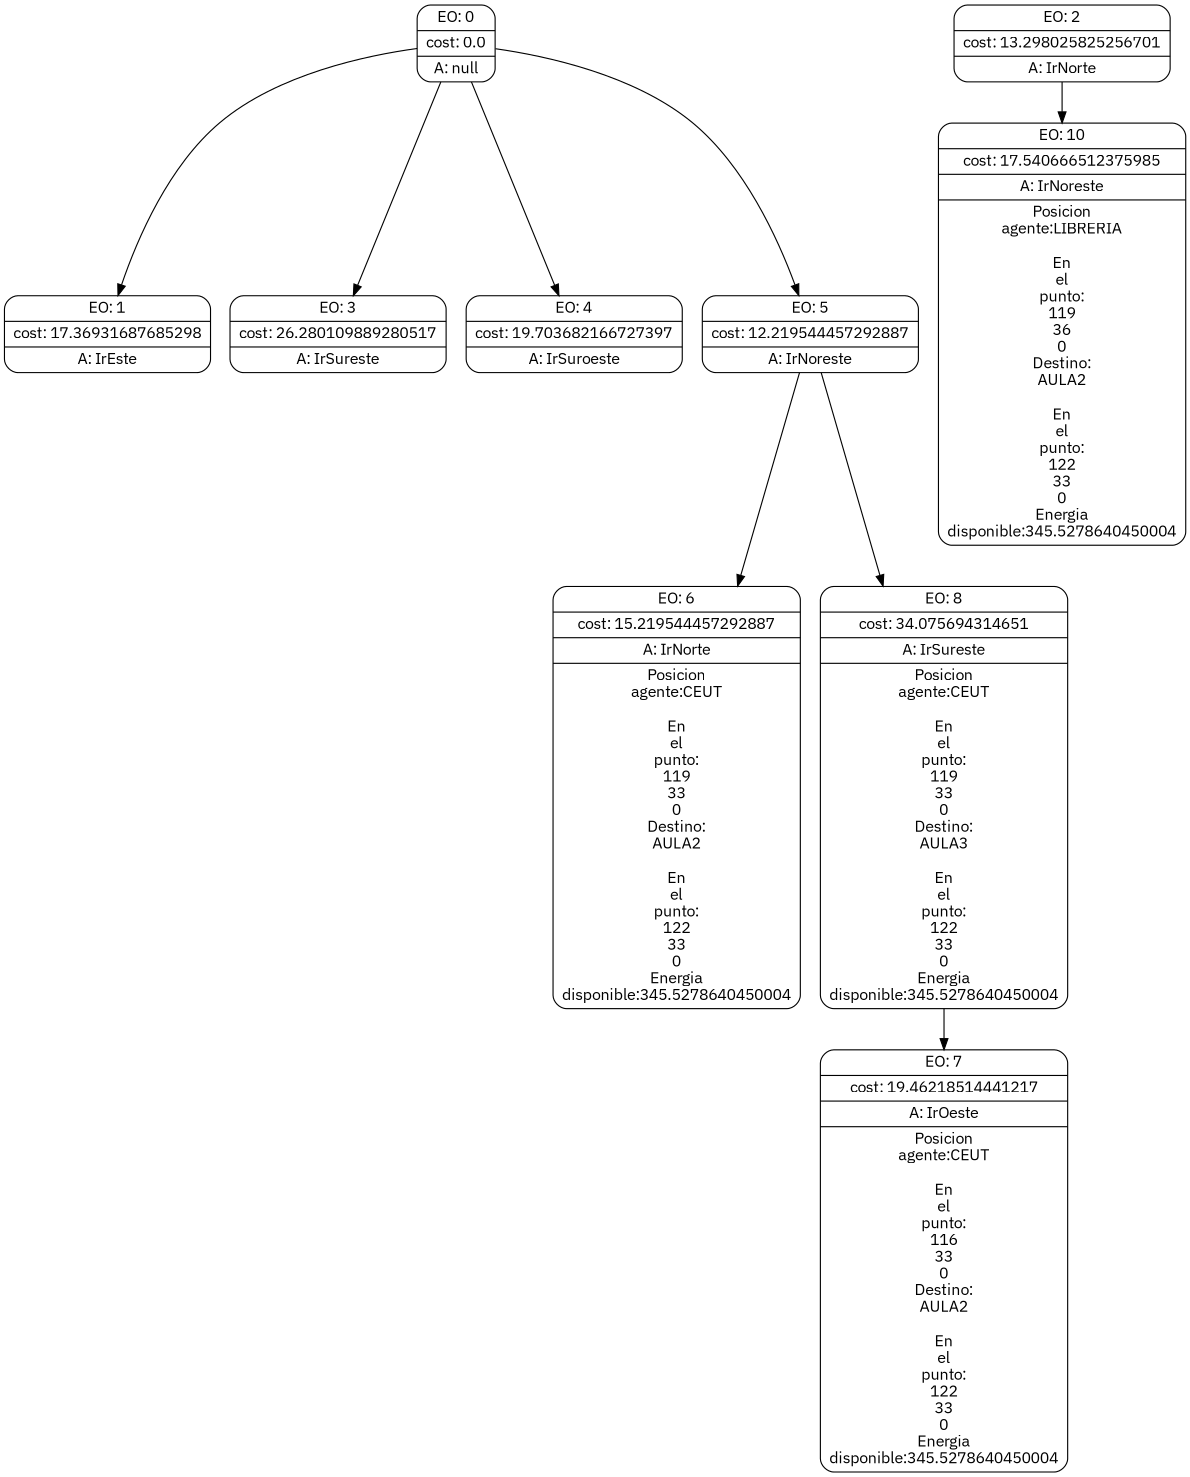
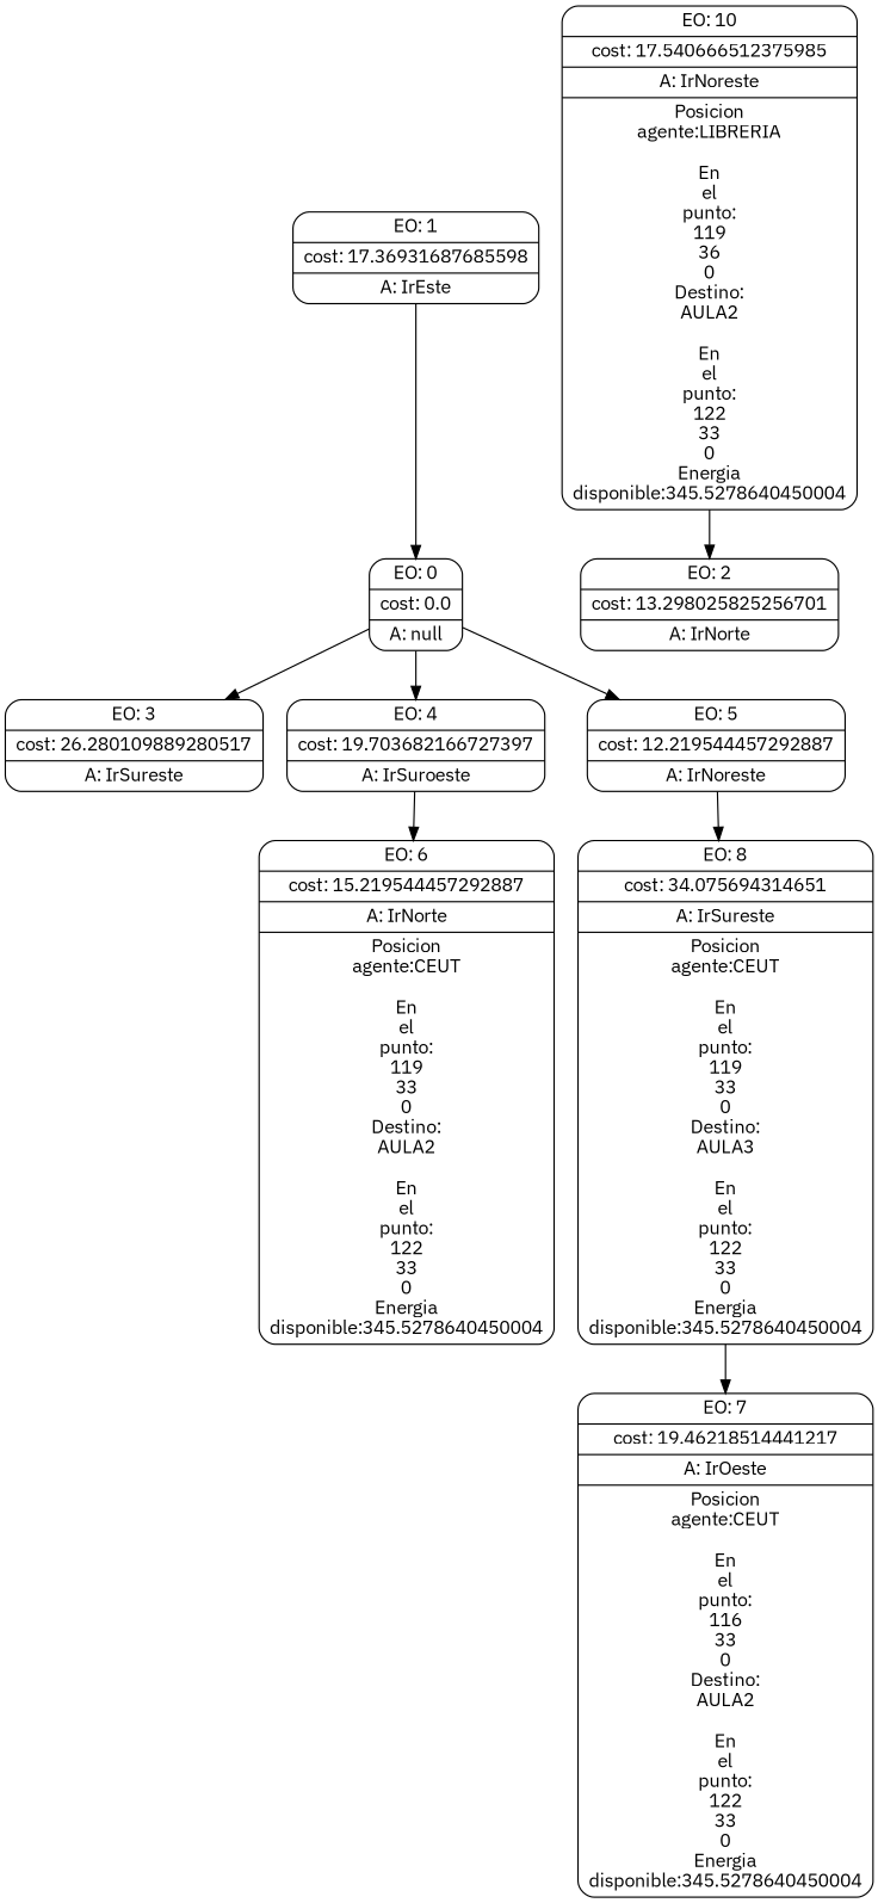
  digraph {
    fontname="IBM Plex Sans"
    node [fontname="IBM Plex Sans" shape=Mrecord]
    edge [fontname="IBM Plex Sans"]
    n1 [label="{EO: 0|cost: 0.0|A: null}"]
-   n2 [label="{EO: 1|cost: 17.36931687685298|A: IrEste}"]
+   n2 [label="{EO: 1|cost: 17.36931687685598|A: IrEste}"]
    n3 [label="{EO: 3|cost: 26.280109889280517|A: IrSureste}"]
    n4 [label="{EO: 4|cost: 19.703682166727397|A: IrSuroeste}"]
    n5 [label="{EO: 5|cost: 12.219544457292887|A: IrNoreste}"]
    n6 [label="{EO: 2|cost: 13.298025825256701|A: IrNorte}"]
    n7 [label="{EO: 10|cost: 17.540666512375985|A: IrNoreste|Posicion\nagente:LIBRERIA\n\nEn\nel\npunto:\n119\n36\n0\nDestino:\nAULA2\n\nEn\nel\npunto:\n122\n33\n0\nEnergia\ndisponible:345.5278640450004\n}"]
    n8 [label="{EO: 6|cost: 15.219544457292887|A: IrNorte|Posicion\nagente:CEUT\n\nEn\nel\npunto:\n119\n33\n0\nDestino:\nAULA2\n\nEn\nel\npunto:\n122\n33\n0\nEnergia\ndisponible:345.5278640450004\n}"]
    n9 [label="{EO: 8|cost: 34.075694314651|A: IrSureste|Posicion\nagente:CEUT\n\nEn\nel\npunto:\n119\n33\n0\nDestino:\nAULA3\n\nEn\nel\npunto:\n122\n33\n0\nEnergia\ndisponible:345.5278640450004\n}"]
    n10 [label="{EO: 7|cost: 19.46218514441217|A: IrOeste|Posicion\nagente:CEUT\n\nEn\nel\npunto:\n116\n33\n0\nDestino:\nAULA2\n\nEn\nel\npunto:\n122\n33\n0\nEnergia\ndisponible:345.5278640450004\n}"]
-   n1 -> n2
+   n2 -> n1
    n1 -> n3
    n1 -> n4
    n1 -> n5
-   n5 -> n8
+   n4 -> n8
    n5 -> n9
-   n6 -> n7
+   n7 -> n6
    n9 -> n10
  }
